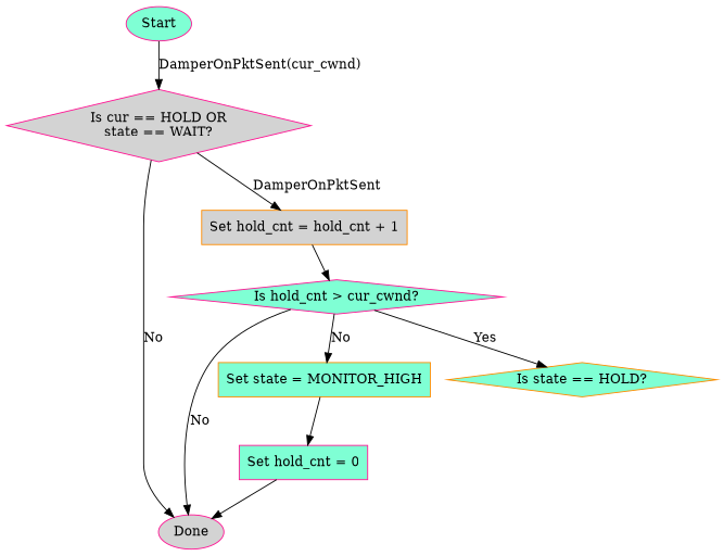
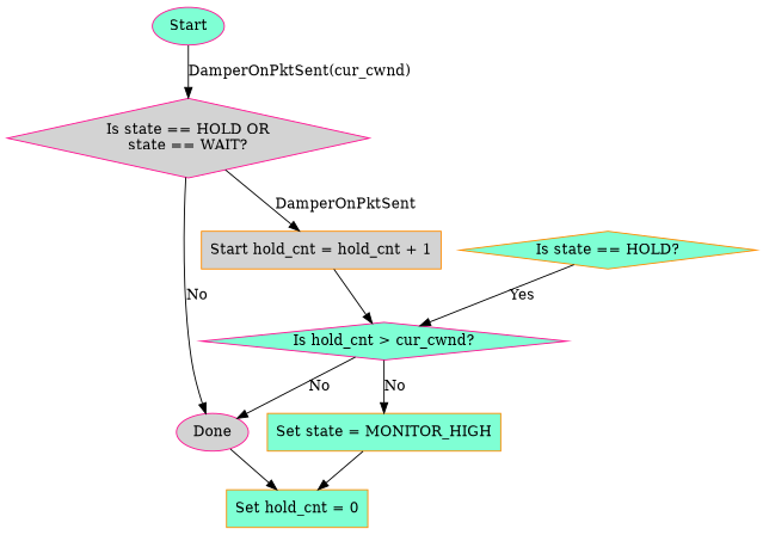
  digraph {
    fontname="DejaVu Serif"
    node [color=deeppink fillcolor=aquamarine fontname="DejaVu Serif" shape=diamond style=filled]
    edge [fontname="DejaVu Serif"]
    n1 [label=Start shape=ellipse]
-   n2 [fillcolor=lightgrey label="Is cur == HOLD OR\nstate == WAIT?"]
+   n2 [fillcolor=lightgrey label="Is state == HOLD OR\nstate == WAIT?"]
    n3 [fillcolor=lightgrey label=Done shape=ellipse]
-   n4 [color=darkorange fillcolor=lightgrey label="Set hold_cnt = hold_cnt + 1" shape=box]
+   n4 [color=darkorange fillcolor=lightgrey label="Start hold_cnt = hold_cnt + 1" shape=box]
    n5 [label="Is hold_cnt > cur_cwnd?"]
    n6 [color=darkorange label="Set state = MONITOR_HIGH" shape=box]
    n7 [color=darkorange label="Is state == HOLD?"]
-   n8 [label="Set hold_cnt = 0" shape=box]
+   n8 [color=darkorange label="Set hold_cnt = 0" shape=box]
    n1 -> n2 [label="DamperOnPktSent(cur_cwnd)"]
    n2 -> n3 [label=No]
    n2 -> n4 [label=DamperOnPktSent]
    n4 -> n5
    n5 -> n3 [label=No]
    n5 -> n6 [label=No]
-   n5 -> n7 [label=Yes]
+   n7 -> n5 [label=Yes]
    n6 -> n8
-   n8 -> n3
+   n3 -> n8
  }
